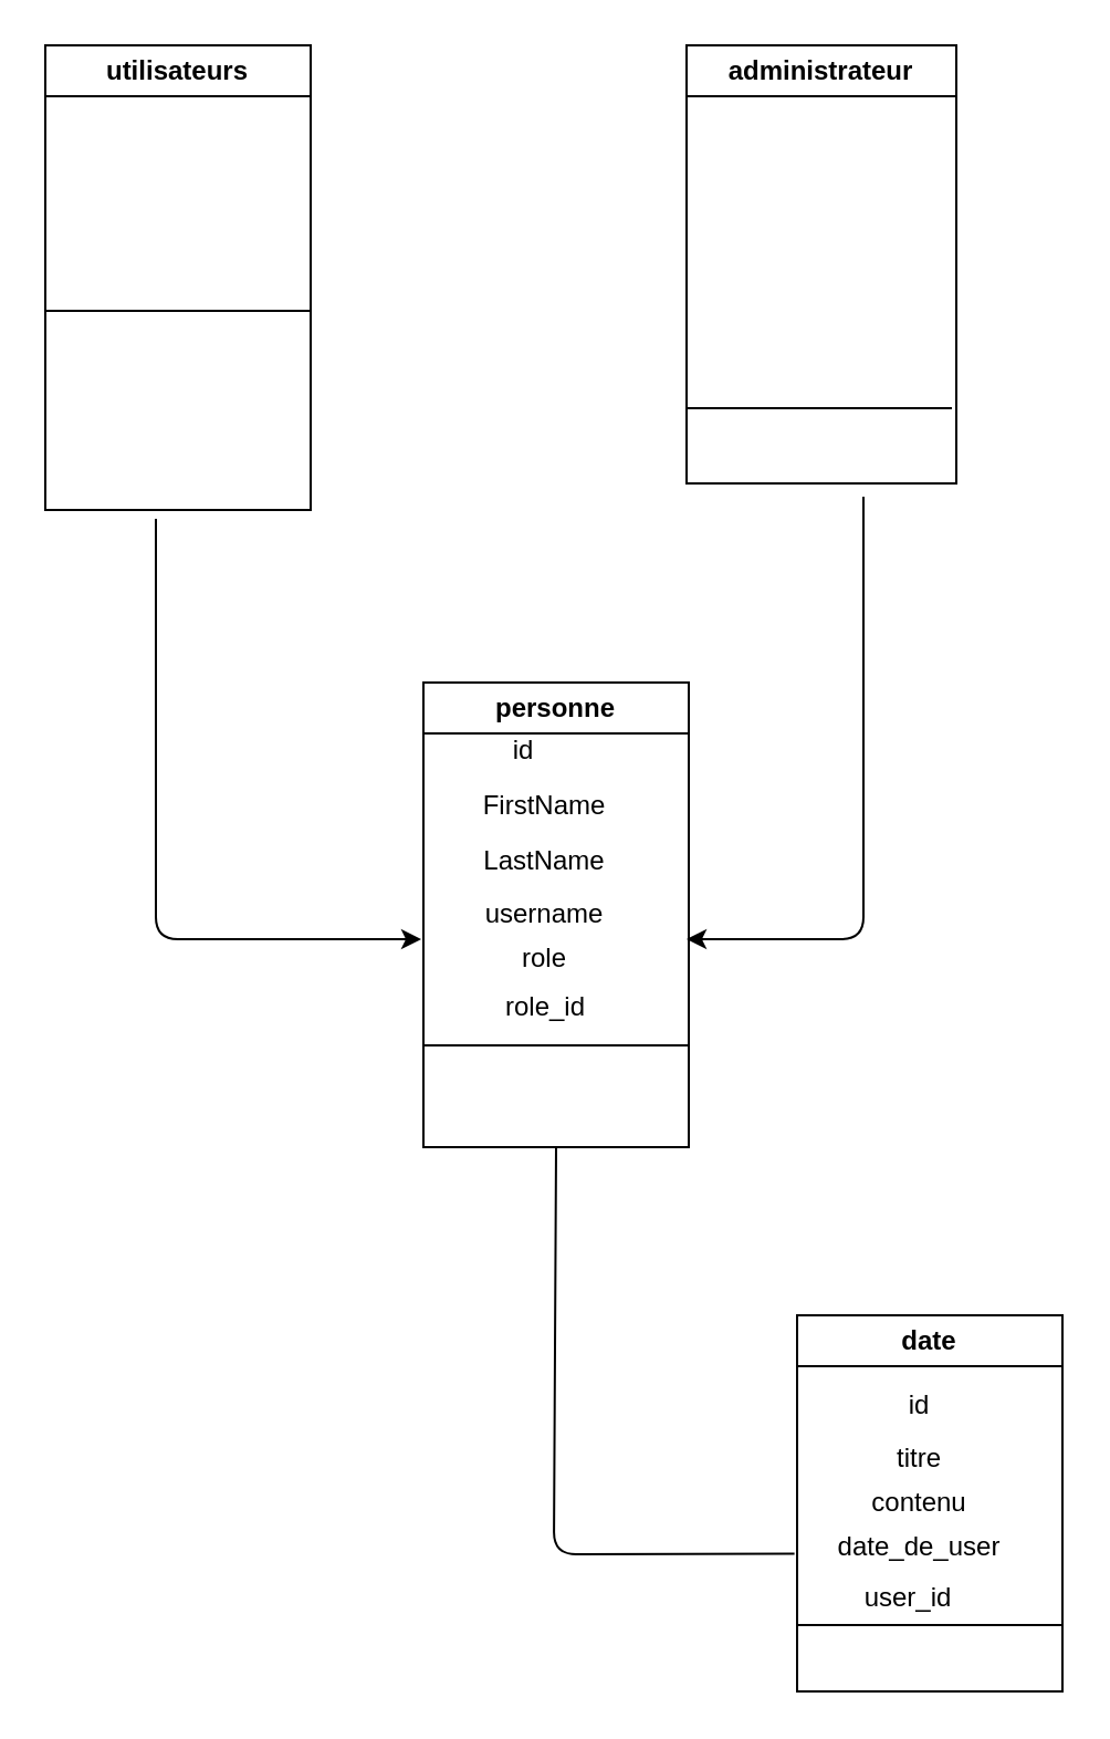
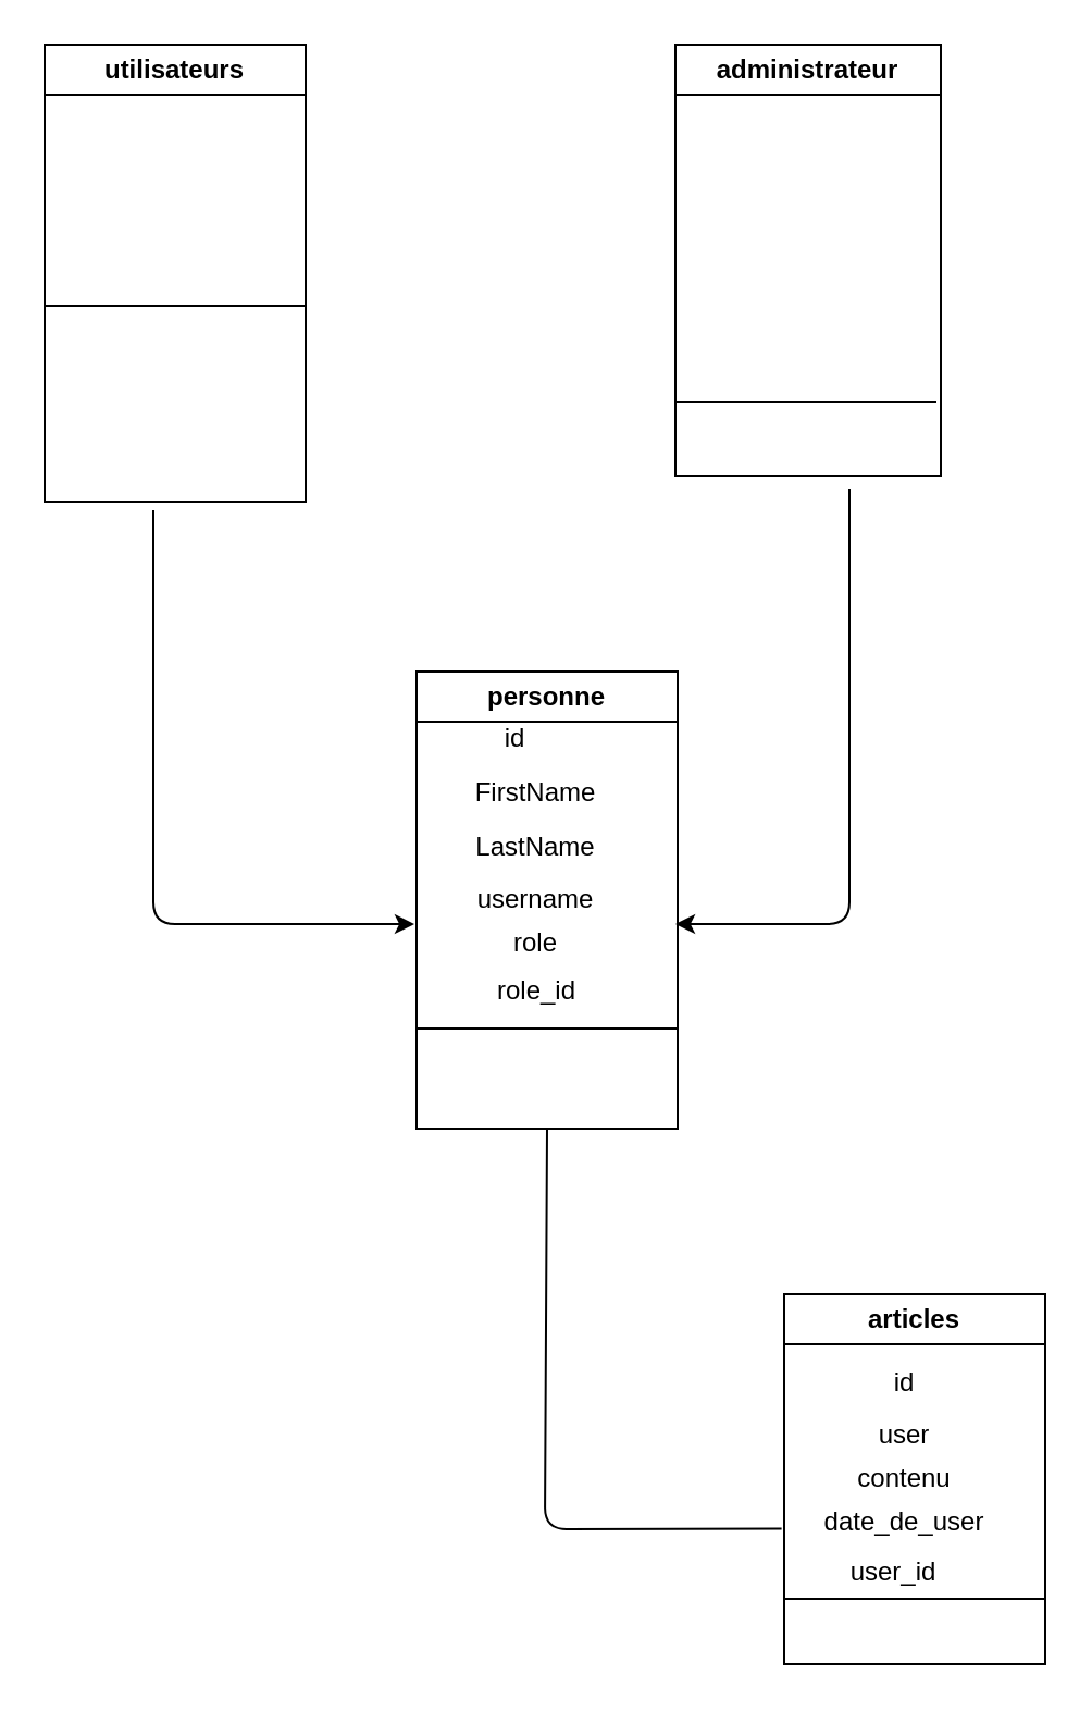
  <mxCell id="0" />
  <mxCell id="1" parent="0" />
  <mxCell id="2" value="utilisateurs" style="swimlane;whiteSpace=wrap;html=1;" vertex="1" parent="1"><mxGeometry x="20" y="20" width="120" height="210" as="geometry" /></mxCell>
  <mxCell id="3" value="" style="endArrow=none;html=1;" edge="1" parent="2"><mxGeometry width="50" height="50" relative="1" as="geometry"><mxPoint y="120" as="sourcePoint" /><mxPoint x="120" y="120" as="targetPoint" /></mxGeometry></mxCell>
  <mxCell id="4" value="administrateur" style="swimlane;whiteSpace=wrap;html=1;" vertex="1" parent="1"><mxGeometry x="310" y="20" width="122" height="198" as="geometry" /></mxCell>
  <mxCell id="5" value="" style="endArrow=none;html=1;" edge="1" parent="1"><mxGeometry width="50" height="50" relative="1" as="geometry"><mxPoint x="310" y="184" as="sourcePoint" /><mxPoint x="430" y="184" as="targetPoint" /></mxGeometry></mxCell>
  <mxCell id="6" value="personne" style="swimlane;whiteSpace=wrap;html=1;" vertex="1" parent="1"><mxGeometry x="191" y="308" width="120" height="210" as="geometry" /></mxCell>
  <mxCell id="7" value="id&lt;br&gt;" style="text;html=1;align=center;verticalAlign=middle;resizable=0;points=[];autosize=1;strokeColor=none;fillColor=none;" vertex="1" parent="6"><mxGeometry x="30" y="16" width="30" height="30" as="geometry" /></mxCell>
  <mxCell id="8" value="&lt;span style=&quot;&quot;&gt;FirstName&lt;/span&gt;" style="text;html=1;strokeColor=none;fillColor=none;align=center;verticalAlign=middle;whiteSpace=wrap;rounded=0;" vertex="1" parent="6"><mxGeometry x="25" y="41" width="60" height="30" as="geometry" /></mxCell>
  <mxCell id="9" value="&lt;span style=&quot;&quot;&gt;LastName&lt;/span&gt;" style="text;html=1;strokeColor=none;fillColor=none;align=center;verticalAlign=middle;whiteSpace=wrap;rounded=0;" vertex="1" parent="6"><mxGeometry x="25" y="66" width="60" height="30" as="geometry" /></mxCell>
  <mxCell id="10" value="&lt;span style=&quot;&quot;&gt;username&lt;/span&gt;" style="text;html=1;strokeColor=none;fillColor=none;align=center;verticalAlign=middle;whiteSpace=wrap;rounded=0;" vertex="1" parent="6"><mxGeometry x="25" y="90" width="60" height="30" as="geometry" /></mxCell>
  <mxCell id="11" value="&lt;span style=&quot;&quot;&gt;role&lt;/span&gt;" style="text;html=1;strokeColor=none;fillColor=none;align=center;verticalAlign=middle;whiteSpace=wrap;rounded=0;" vertex="1" parent="6"><mxGeometry x="25" y="110" width="60" height="30" as="geometry" /></mxCell>
  <mxCell id="12" value="role_id" style="text;html=1;align=center;verticalAlign=middle;resizable=0;points=[];autosize=1;strokeColor=none;fillColor=none;" vertex="1" parent="6"><mxGeometry x="25" y="132" width="60" height="30" as="geometry" /></mxCell>
  <mxCell id="13" value="" style="endArrow=none;html=1;" edge="1" parent="1"><mxGeometry width="50" height="50" relative="1" as="geometry"><mxPoint x="191" y="472" as="sourcePoint" /><mxPoint x="311" y="472" as="targetPoint" /></mxGeometry></mxCell>
- <mxCell id="14" value="date" style="swimlane;whiteSpace=wrap;html=1;" vertex="1" parent="1"><mxGeometry x="360" y="594" width="120" height="170" as="geometry" /></mxCell>
+ <mxCell id="14" value="articles" style="swimlane;whiteSpace=wrap;html=1;" vertex="1" parent="1"><mxGeometry x="360" y="594" width="120" height="170" as="geometry" /></mxCell>
  <mxCell id="15" value="" style="endArrow=none;html=1;" edge="1" parent="14"><mxGeometry width="50" height="50" relative="1" as="geometry"><mxPoint y="140.0" as="sourcePoint" /><mxPoint x="120" y="140.0" as="targetPoint" /></mxGeometry></mxCell>
- <mxCell id="16" value="titre" style="text;html=1;align=center;verticalAlign=middle;resizable=0;points=[];autosize=1;strokeColor=none;fillColor=none;" vertex="1" parent="14"><mxGeometry x="35" y="50" width="40" height="30" as="geometry" /></mxCell>
+ <mxCell id="16" value="user" style="text;html=1;align=center;verticalAlign=middle;resizable=0;points=[];autosize=1;strokeColor=none;fillColor=none;" vertex="1" parent="14"><mxGeometry x="35" y="50" width="40" height="30" as="geometry" /></mxCell>
  <mxCell id="17" value="id" style="text;html=1;align=center;verticalAlign=middle;resizable=0;points=[];autosize=1;strokeColor=none;fillColor=none;" vertex="1" parent="14"><mxGeometry x="40" y="26" width="30" height="30" as="geometry" /></mxCell>
  <mxCell id="18" value="contenu" style="text;html=1;align=center;verticalAlign=middle;resizable=0;points=[];autosize=1;strokeColor=none;fillColor=none;" vertex="1" parent="14"><mxGeometry x="20" y="70" width="70" height="30" as="geometry" /></mxCell>
  <mxCell id="19" value="date_de_user" style="text;html=1;align=center;verticalAlign=middle;resizable=0;points=[];autosize=1;strokeColor=none;fillColor=none;" vertex="1" parent="14"><mxGeometry x="-5" y="90" width="120" height="30" as="geometry" /></mxCell>
  <mxCell id="20" value="" style="endArrow=classic;html=1;" edge="1" parent="1"><mxGeometry width="50" height="50" relative="1" as="geometry"><mxPoint x="70" y="234" as="sourcePoint" /><mxPoint x="190" y="424" as="targetPoint" /><Array as="points"><mxPoint x="70" y="424" /></Array></mxGeometry></mxCell>
  <mxCell id="21" value="" style="endArrow=classic;html=1;" edge="1" parent="1"><mxGeometry width="50" height="50" relative="1" as="geometry"><mxPoint x="390" y="224" as="sourcePoint" /><mxPoint x="310" y="424" as="targetPoint" /><Array as="points"><mxPoint x="390" y="424" /></Array></mxGeometry></mxCell>
  <mxCell id="22" value="" style="endArrow=none;html=1;exitX=0.5;exitY=1;exitDx=0;exitDy=0;entryX=-0.01;entryY=0.809;entryDx=0;entryDy=0;entryPerimeter=0;" edge="1" parent="1" source="6"><mxGeometry width="50" height="50" relative="1" as="geometry"><mxPoint x="280" y="464" as="sourcePoint" /><mxPoint x="358.8" y="701.81" as="targetPoint" /><Array as="points"><mxPoint x="250" y="702" /></Array></mxGeometry></mxCell>
  <mxCell id="23" value="user_id" style="text;html=1;align=center;verticalAlign=middle;resizable=0;points=[];autosize=1;strokeColor=none;fillColor=none;" vertex="1" parent="1"><mxGeometry x="380" y="707" width="60" height="30" as="geometry" /></mxCell>
